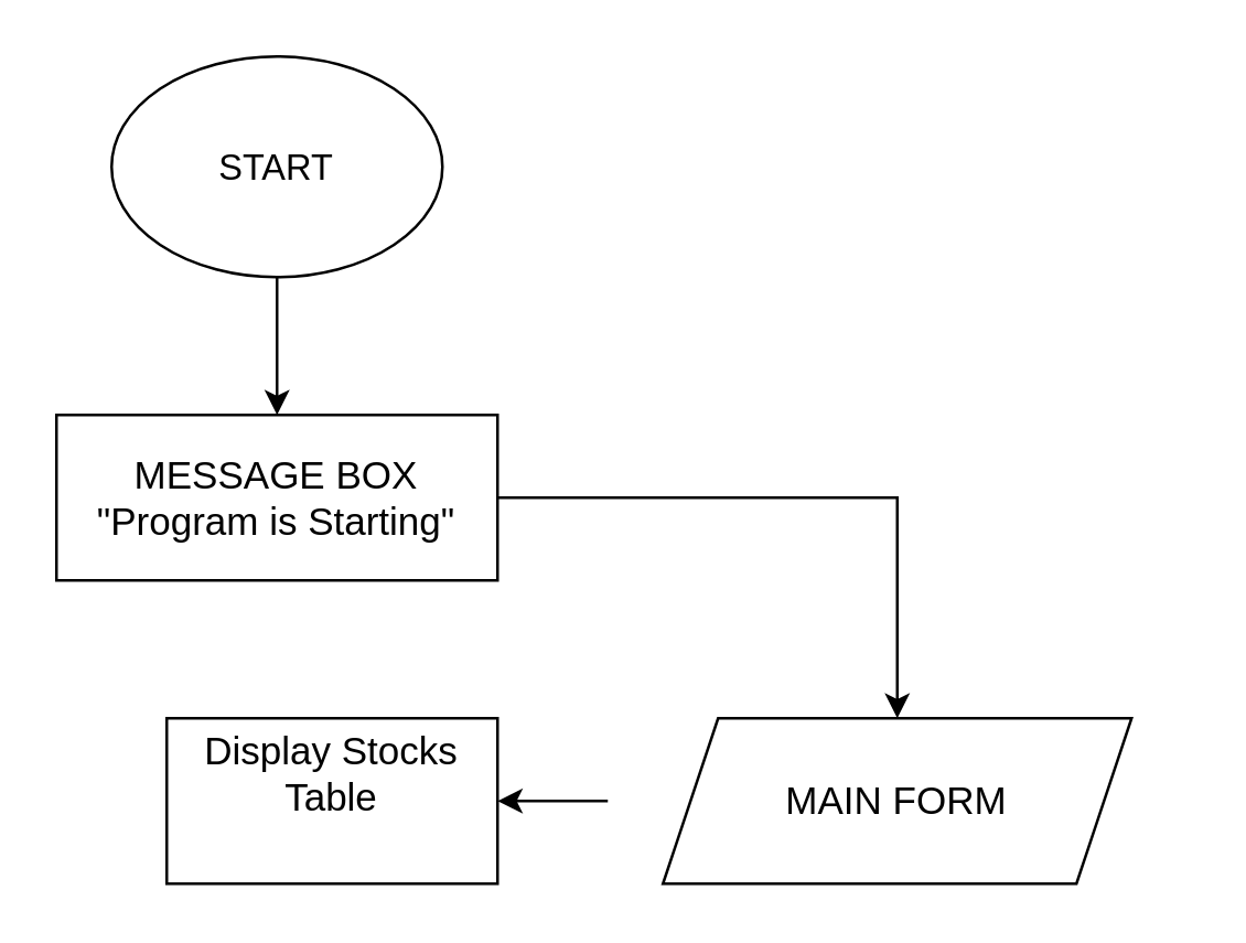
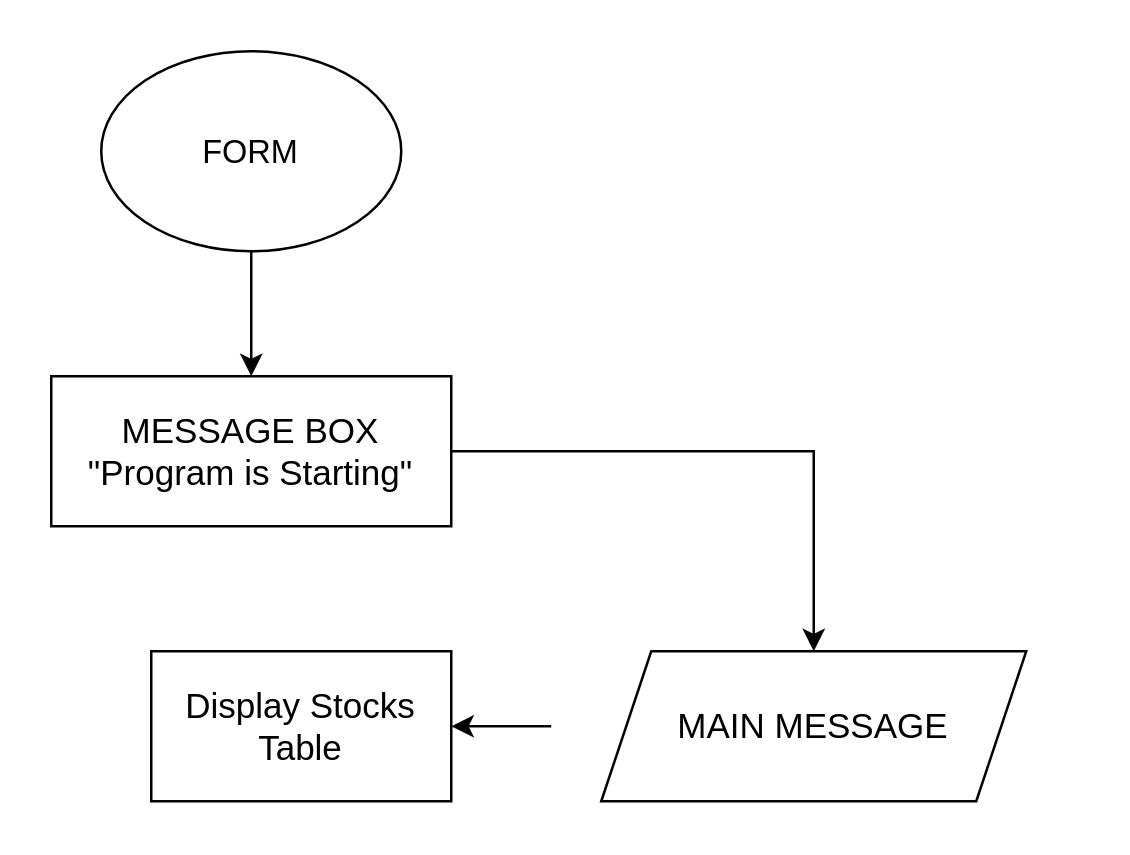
  <mxCell id="0" />
  <mxCell id="1" parent="0" />
  <mxCell id="2" value="" style="edgeStyle=orthogonalEdgeStyle;rounded=0;orthogonalLoop=1;jettySize=auto;html=1;" edge="1" parent="1" source="8" target="5"><mxGeometry relative="1" as="geometry" /></mxCell>
  <mxCell id="3" value="" style="edgeStyle=orthogonalEdgeStyle;rounded=0;orthogonalLoop=1;jettySize=auto;html=1;" edge="1" parent="1" source="5" target="11"><mxGeometry relative="1" as="geometry" /></mxCell>
  <mxCell id="4" value="" style="group" vertex="1" connectable="0" parent="1"><mxGeometry x="20" y="150" width="160" height="60" as="geometry" /></mxCell>
  <mxCell id="5" value="" style="whiteSpace=wrap;html=1;" vertex="1" parent="4"><mxGeometry width="160" height="60" as="geometry" /></mxCell>
  <mxCell id="6" value="&lt;font style=&quot;font-size: 14px;&quot;&gt;MESSAGE BOX &quot;Program is Starting&quot;&lt;/font&gt;" style="text;html=1;align=center;verticalAlign=middle;whiteSpace=wrap;rounded=0;" vertex="1" parent="4"><mxGeometry x="10" y="16.25" width="140" height="27.5" as="geometry" /></mxCell>
  <mxCell id="7" value="" style="group" vertex="1" connectable="0" parent="1"><mxGeometry x="40" y="20" width="120" height="80" as="geometry" /></mxCell>
  <mxCell id="8" value="" style="ellipse;whiteSpace=wrap;html=1;" vertex="1" parent="7"><mxGeometry width="120" height="80" as="geometry" /></mxCell>
- <mxCell id="9" value="&lt;font style=&quot;font-size: 13px;&quot;&gt;START&lt;/font&gt;" style="text;html=1;align=center;verticalAlign=middle;whiteSpace=wrap;rounded=0;" vertex="1" parent="7"><mxGeometry x="30" y="22.5" width="60" height="35" as="geometry" /></mxCell>
+ <mxCell id="9" value="&lt;font style=&quot;font-size: 13px;&quot;&gt;FORM&lt;/font&gt;" style="text;html=1;align=center;verticalAlign=middle;whiteSpace=wrap;rounded=0;" vertex="1" parent="7"><mxGeometry x="30" y="22.5" width="60" height="35" as="geometry" /></mxCell>
  <mxCell id="10" value="" style="group" vertex="1" connectable="0" parent="1"><mxGeometry x="220" y="260" width="210" height="60" as="geometry" /></mxCell>
  <mxCell id="11" value="" style="shape=parallelogram;perimeter=parallelogramPerimeter;whiteSpace=wrap;html=1;fixedSize=1;" vertex="1" parent="10"><mxGeometry x="20" width="170" height="60" as="geometry" /></mxCell>
- <mxCell id="12" value="&lt;font style=&quot;font-size: 14px;&quot;&gt;MAIN FORM&lt;/font&gt;" style="text;html=1;align=center;verticalAlign=middle;whiteSpace=wrap;rounded=0;" vertex="1" parent="10"><mxGeometry y="15" width="210" height="30" as="geometry" /></mxCell>
+ <mxCell id="12" value="&lt;font style=&quot;font-size: 14px;&quot;&gt;MAIN MESSAGE&lt;/font&gt;" style="text;html=1;align=center;verticalAlign=middle;whiteSpace=wrap;rounded=0;" vertex="1" parent="10"><mxGeometry y="15" width="210" height="30" as="geometry" /></mxCell>
  <mxCell id="13" value="" style="whiteSpace=wrap;html=1;" vertex="1" parent="1"><mxGeometry x="60" y="260" width="120" height="60" as="geometry" /></mxCell>
  <mxCell id="14" value="" style="edgeStyle=orthogonalEdgeStyle;rounded=0;orthogonalLoop=1;jettySize=auto;html=1;" edge="1" parent="1" source="12" target="13"><mxGeometry relative="1" as="geometry" /></mxCell>
- <mxCell id="15" value="&lt;font style=&quot;font-size: 14px;&quot;&gt;Display Stocks Table&lt;/font&gt;" style="text;html=1;align=center;verticalAlign=middle;whiteSpace=wrap;rounded=0;" vertex="1" parent="1"><mxGeometry x="65" y="265" width="110" height="30" as="geometry" /></mxCell>
+ <mxCell id="15" value="&lt;font style=&quot;font-size: 14px;&quot;&gt;Display Stocks Table&lt;/font&gt;" style="text;html=1;align=center;verticalAlign=middle;whiteSpace=wrap;rounded=0;" vertex="1" parent="1"><mxGeometry x="65" y="275" width="110" height="30" as="geometry" /></mxCell>
